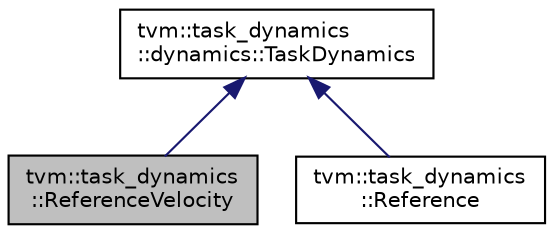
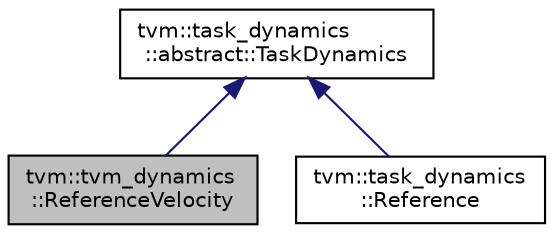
  digraph {
    node [color=black fillcolor=white fontname=Helvetica fontsize=10 shape=record style=filled]
    edge [color=midnightblue dir=back fontname=Helvetica fontsize=10 labelfontname=Helvetica labelfontsize=10 style=solid]
-   n1 [fillcolor=grey75 fontcolor=black height=0.2 label="tvm::task_dynamics\l::ReferenceVelocity" width=0.4]
+   n1 [fillcolor=grey75 fontcolor=black height=0.2 label="tvm::tvm_dynamics\l::ReferenceVelocity" width=0.4]
    n2 [height=0.2 label="tvm::task_dynamics\l::Reference" width=0.4]
-   n3 [height=0.2 label="tvm::task_dynamics\l::dynamics::TaskDynamics" width=0.4]
+   n3 [height=0.2 label="tvm::task_dynamics\l::abstract::TaskDynamics" width=0.4]
    n3 -> n1
    n3 -> n2
  }
